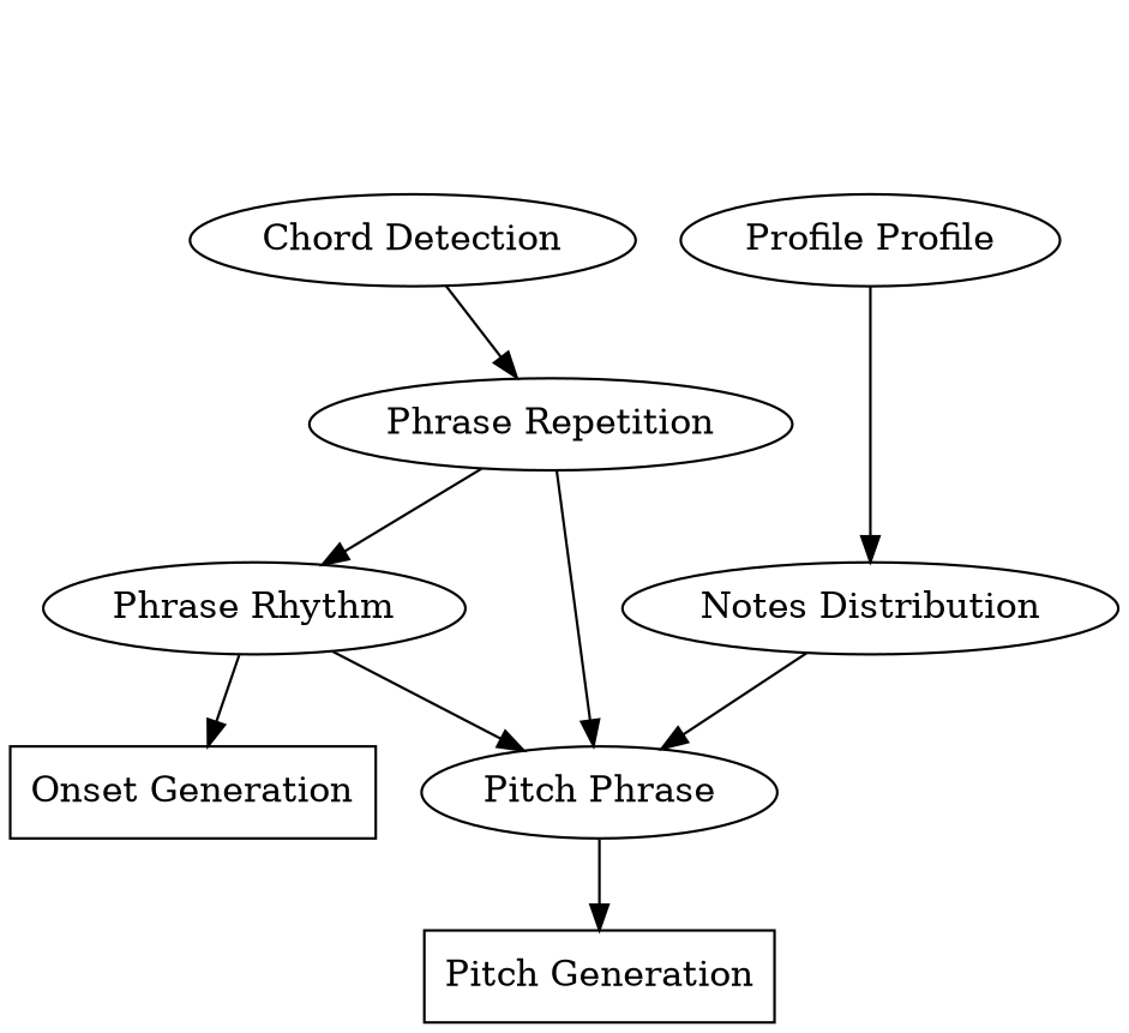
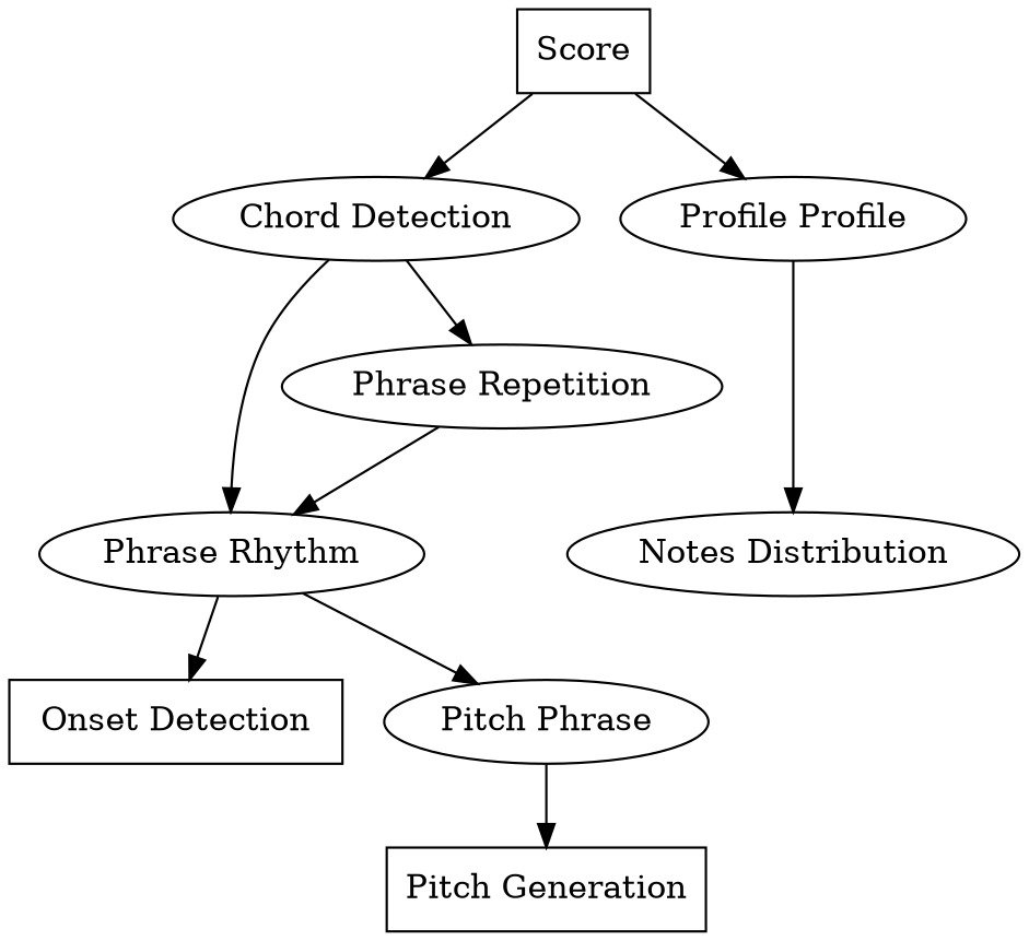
  digraph {
+   Score [shape=box]
    "Chord Detection"
    n3 [label="Profile Profile"]
    "Phrase Repetition"
    "Phrase Rhythm"
    "Notes Distribution"
-   "Onset Generation" [shape=box]
+   "Onset Generation" [shape=box label="Onset Detection"]
    "Pitch Generation" [shape=box]
    "Pitch Phrase"
+   Score -> "Chord Detection"
+   Score -> n3
    "Chord Detection" -> "Phrase Repetition"
+   "Chord Detection" -> "Phrase Rhythm"
    n3 -> "Notes Distribution"
    "Phrase Repetition" -> "Phrase Rhythm"
-   "Phrase Repetition" -> "Pitch Phrase"
    "Phrase Rhythm" -> "Onset Generation"
    "Phrase Rhythm" -> "Pitch Phrase"
-   "Notes Distribution" -> "Pitch Phrase"
    "Pitch Phrase" -> "Pitch Generation"
  }
